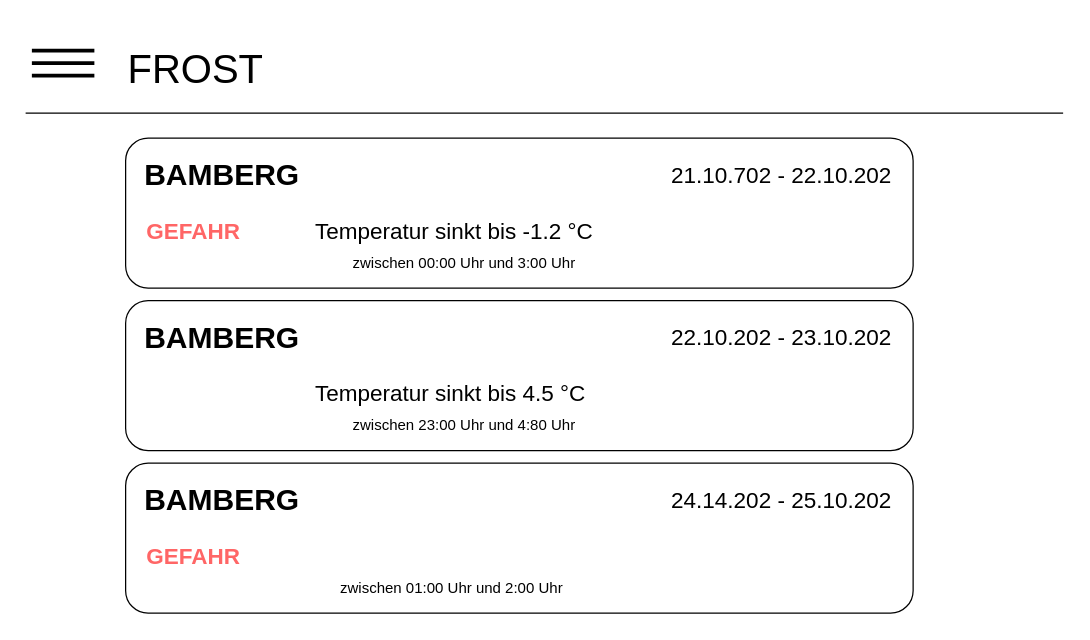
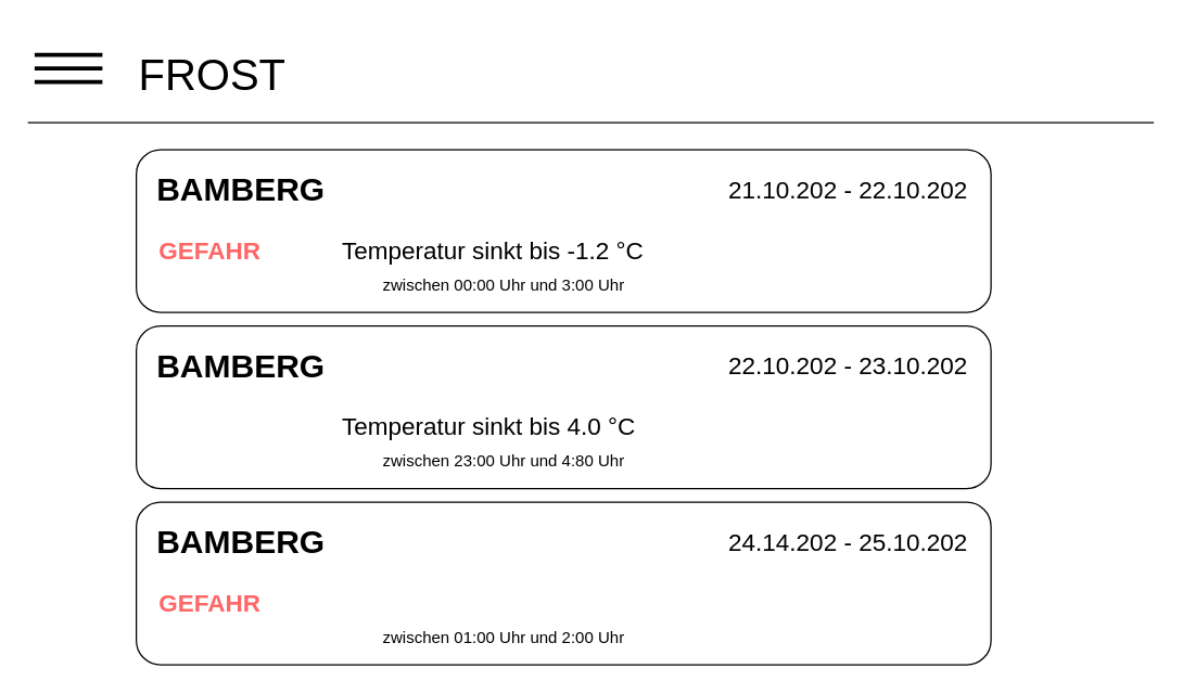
  <mxCell id="0" />
  <mxCell id="1" parent="0" />
  <mxCell id="2" value="" style="rounded=1;whiteSpace=wrap;html=1;" parent="1" vertex="1"><mxGeometry x="100" y="110" width="630" height="120" as="geometry" /></mxCell>
  <mxCell id="3" value="&amp;nbsp; BAMBERG" style="text;html=1;strokeColor=none;fillColor=none;align=left;verticalAlign=middle;whiteSpace=wrap;rounded=0;fontSize=24;fontStyle=1" parent="1" vertex="1"><mxGeometry x="100" y="110" width="380" height="60" as="geometry" /></mxCell>
- <mxCell id="4" value="21.10.702 - 22.10.202&amp;nbsp;&amp;nbsp;&amp;nbsp; " style="text;html=1;strokeColor=none;fillColor=none;align=right;verticalAlign=middle;whiteSpace=wrap;rounded=0;fontSize=18;" parent="1" vertex="1"><mxGeometry x="480" y="110" width="250" height="60" as="geometry" /></mxCell>
+ <mxCell id="4" value="21.10.202 - 22.10.202&amp;nbsp;&amp;nbsp;&amp;nbsp; " style="text;html=1;strokeColor=none;fillColor=none;align=right;verticalAlign=middle;whiteSpace=wrap;rounded=0;fontSize=18;" parent="1" vertex="1"><mxGeometry x="480" y="110" width="250" height="60" as="geometry" /></mxCell>
  <mxCell id="5" value="&lt;div align=&quot;left&quot;&gt;&amp;nbsp;&amp;nbsp; &lt;font&gt;&lt;b&gt;GEFAHR&lt;/b&gt;&lt;br&gt;&lt;/font&gt;&lt;/div&gt;" style="text;html=1;strokeColor=none;fillColor=none;align=left;verticalAlign=middle;whiteSpace=wrap;rounded=0;fontSize=18;fontColor=#FF6666;" parent="1" vertex="1"><mxGeometry x="100" y="170" width="150" height="30" as="geometry" /></mxCell>
  <mxCell id="6" value="Temperatur sinkt bis -1.2 °C" style="text;html=1;strokeColor=none;fillColor=none;align=left;verticalAlign=middle;whiteSpace=wrap;rounded=0;fontSize=18;" parent="1" vertex="1"><mxGeometry x="250" y="170" width="480" height="30" as="geometry" /></mxCell>
  <mxCell id="7" value="&lt;div style=&quot;font-size: 12px&quot;&gt;zwischen 00:00 Uhr und 3:00 Uhr&lt;br&gt;&lt;/div&gt;" style="text;html=1;strokeColor=none;fillColor=none;align=left;verticalAlign=middle;whiteSpace=wrap;rounded=0;fontSize=18;" parent="1" vertex="1"><mxGeometry x="280" y="200" width="450" height="20" as="geometry" /></mxCell>
  <mxCell id="8" value="" style="rounded=1;whiteSpace=wrap;html=1;" parent="1" vertex="1"><mxGeometry x="100" y="240" width="630" height="120" as="geometry" /></mxCell>
  <mxCell id="9" value="&amp;nbsp; BAMBERG" style="text;html=1;strokeColor=none;fillColor=none;align=left;verticalAlign=middle;whiteSpace=wrap;rounded=0;fontSize=24;fontStyle=1" parent="1" vertex="1"><mxGeometry x="100" y="240" width="380" height="60" as="geometry" /></mxCell>
  <mxCell id="10" value="22.10.202 - 23.10.202&amp;nbsp;&amp;nbsp;&amp;nbsp; " style="text;html=1;strokeColor=none;fillColor=none;align=right;verticalAlign=middle;whiteSpace=wrap;rounded=0;fontSize=18;" parent="1" vertex="1"><mxGeometry x="480" y="240" width="250" height="60" as="geometry" /></mxCell>
- <mxCell id="11" value="Temperatur sinkt bis 4.5 °C" style="text;html=1;strokeColor=none;fillColor=none;align=left;verticalAlign=middle;whiteSpace=wrap;rounded=0;fontSize=18;" parent="1" vertex="1"><mxGeometry x="250" y="300" width="480" height="30" as="geometry" /></mxCell>
+ <mxCell id="11" value="Temperatur sinkt bis 4.0 °C" style="text;html=1;strokeColor=none;fillColor=none;align=left;verticalAlign=middle;whiteSpace=wrap;rounded=0;fontSize=18;" parent="1" vertex="1"><mxGeometry x="250" y="300" width="480" height="30" as="geometry" /></mxCell>
  <mxCell id="12" value="&lt;div style=&quot;font-size: 12px&quot;&gt;zwischen 23:00 Uhr und 4:80 Uhr&lt;br&gt;&lt;/div&gt;" style="text;html=1;strokeColor=none;fillColor=none;align=left;verticalAlign=middle;whiteSpace=wrap;rounded=0;fontSize=18;" parent="1" vertex="1"><mxGeometry x="280" y="330" width="450" height="20" as="geometry" /></mxCell>
  <mxCell id="13" value="" style="rounded=1;whiteSpace=wrap;html=1;" parent="1" vertex="1"><mxGeometry x="100" y="370" width="630" height="120" as="geometry" /></mxCell>
  <mxCell id="14" value="&amp;nbsp; BAMBERG" style="text;html=1;strokeColor=none;fillColor=none;align=left;verticalAlign=middle;whiteSpace=wrap;rounded=0;fontSize=24;fontStyle=1" parent="1" vertex="1"><mxGeometry x="100" y="370" width="380" height="60" as="geometry" /></mxCell>
  <mxCell id="15" value="24.14.202 - 25.10.202&amp;nbsp;&amp;nbsp;&amp;nbsp; " style="text;html=1;strokeColor=none;fillColor=none;align=right;verticalAlign=middle;whiteSpace=wrap;rounded=0;fontSize=18;" parent="1" vertex="1"><mxGeometry x="480" y="370" width="250" height="60" as="geometry" /></mxCell>
  <mxCell id="16" value="&lt;div align=&quot;left&quot;&gt;&amp;nbsp;&amp;nbsp; &lt;font&gt;&lt;b&gt;GEFAHR&lt;/b&gt;&lt;br&gt;&lt;/font&gt;&lt;/div&gt;" style="text;html=1;strokeColor=none;fillColor=none;align=left;verticalAlign=middle;whiteSpace=wrap;rounded=0;fontSize=18;fontColor=#FF6666;" parent="1" vertex="1"><mxGeometry x="100" y="430" width="150" height="30" as="geometry" /></mxCell>
- <mxCell id="17" value="&lt;div style=&quot;font-size: 12px&quot;&gt;zwischen 01:00 Uhr und 2:00 Uhr&lt;br&gt;&lt;/div&gt;" style="text;html=1;strokeColor=none;fillColor=none;align=left;verticalAlign=middle;whiteSpace=wrap;rounded=0;fontSize=18;" parent="1" vertex="1"><mxGeometry x="270" y="460" width="450" height="20" as="geometry" /></mxCell>
+ <mxCell id="17" value="&lt;div style=&quot;font-size: 12px&quot;&gt;zwischen 01:00 Uhr und 2:00 Uhr&lt;br&gt;&lt;/div&gt;" style="text;html=1;strokeColor=none;fillColor=none;align=left;verticalAlign=middle;whiteSpace=wrap;rounded=0;fontSize=18;" parent="1" vertex="1"><mxGeometry x="280" y="460" width="450" height="20" as="geometry" /></mxCell>
  <mxCell id="18" value="" style="endArrow=none;html=1;fontSize=18;" parent="1" edge="1"><mxGeometry width="50" height="50" relative="1" as="geometry"><mxPoint x="20" y="90" as="sourcePoint" /><mxPoint x="850" y="90" as="targetPoint" /></mxGeometry></mxCell>
  <mxCell id="19" value="FROST" style="text;html=1;strokeColor=none;fillColor=none;align=left;verticalAlign=middle;whiteSpace=wrap;rounded=0;fontSize=32;" parent="1" vertex="1"><mxGeometry x="100" y="20" width="750" height="70" as="geometry" /></mxCell>
  <mxCell id="20" value="" style="endArrow=none;html=1;fontSize=32;strokeWidth=3;" parent="1" edge="1"><mxGeometry width="50" height="50" relative="1" as="geometry"><mxPoint x="25" y="40" as="sourcePoint" /><mxPoint x="75" y="40" as="targetPoint" /></mxGeometry></mxCell>
  <mxCell id="21" value="" style="endArrow=none;html=1;fontSize=32;strokeWidth=3;" parent="1" edge="1"><mxGeometry width="50" height="50" relative="1" as="geometry"><mxPoint x="25" y="50" as="sourcePoint" /><mxPoint x="75" y="50" as="targetPoint" /></mxGeometry></mxCell>
  <mxCell id="22" value="" style="endArrow=none;html=1;fontSize=32;strokeWidth=3;" parent="1" edge="1"><mxGeometry width="50" height="50" relative="1" as="geometry"><mxPoint x="25" y="60" as="sourcePoint" /><mxPoint x="75" y="60" as="targetPoint" /></mxGeometry></mxCell>
